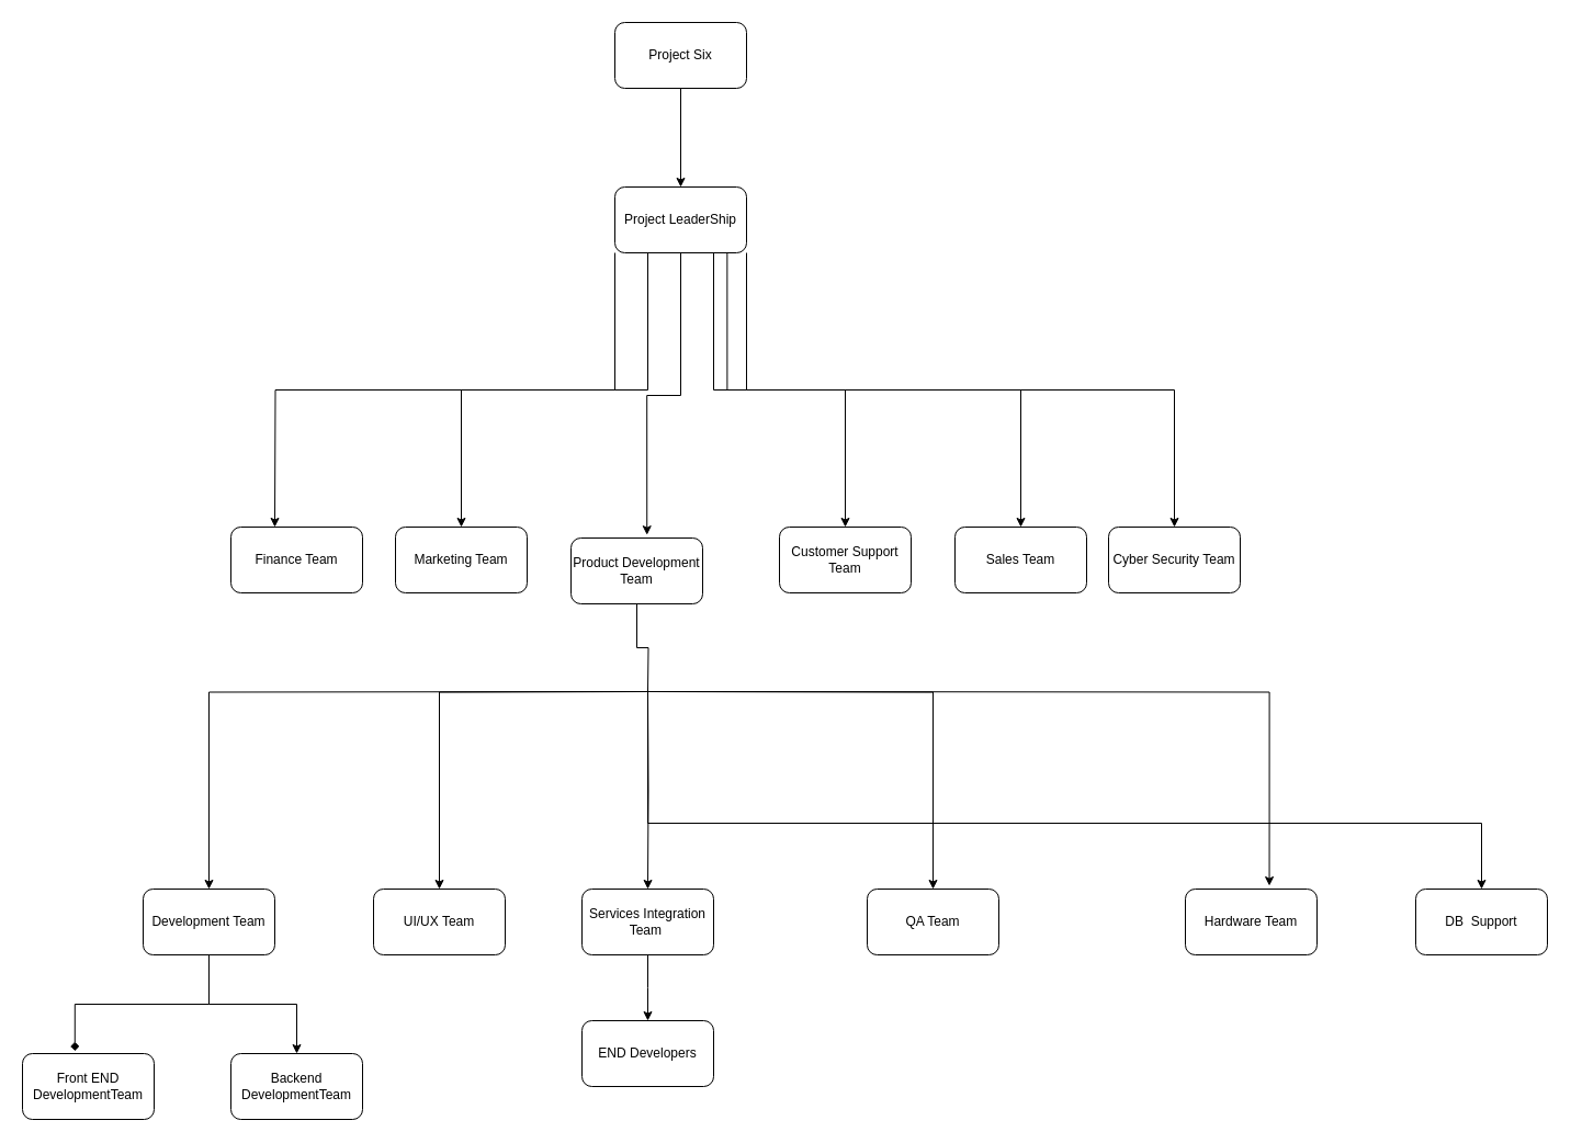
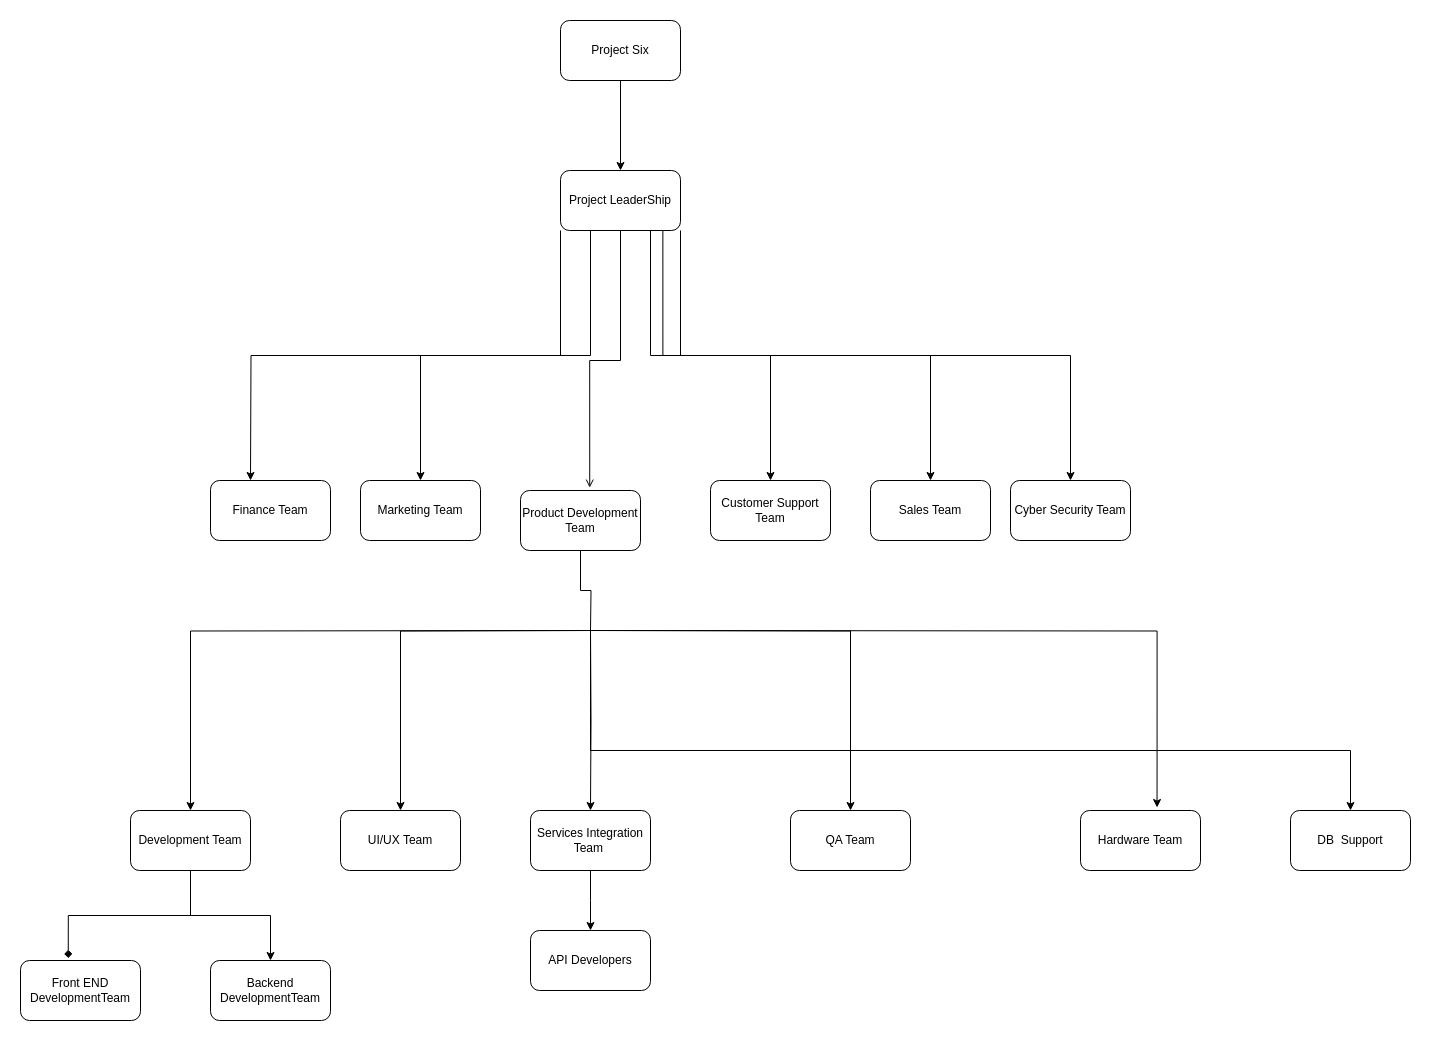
  <mxCell id="0" />
  <mxCell id="1" parent="0" />
  <mxCell id="2" style="edgeStyle=orthogonalEdgeStyle;rounded=0;orthogonalLoop=1;jettySize=auto;html=1;exitX=0.75;exitY=1;exitDx=0;exitDy=0;entryX=0.5;entryY=0;entryDx=0;entryDy=0;" parent="1" source="7" target="13" edge="1"><mxGeometry relative="1" as="geometry" /></mxCell>
  <mxCell id="3" style="edgeStyle=orthogonalEdgeStyle;rounded=0;orthogonalLoop=1;jettySize=auto;html=1;exitX=0.853;exitY=1.007;exitDx=0;exitDy=0;exitPerimeter=0;" parent="1" source="7" target="9" edge="1"><mxGeometry relative="1" as="geometry" /></mxCell>
  <mxCell id="4" style="edgeStyle=orthogonalEdgeStyle;rounded=0;orthogonalLoop=1;jettySize=auto;html=1;exitX=0;exitY=1;exitDx=0;exitDy=0;" parent="1" source="7" edge="1"><mxGeometry relative="1" as="geometry"><mxPoint x="250" y="480" as="targetPoint" /></mxGeometry></mxCell>
  <mxCell id="5" style="edgeStyle=orthogonalEdgeStyle;rounded=0;orthogonalLoop=1;jettySize=auto;html=1;exitX=0.25;exitY=1;exitDx=0;exitDy=0;" parent="1" source="7" target="8" edge="1"><mxGeometry relative="1" as="geometry" /></mxCell>
  <mxCell id="6" style="edgeStyle=orthogonalEdgeStyle;rounded=0;orthogonalLoop=1;jettySize=auto;html=1;exitX=1;exitY=1;exitDx=0;exitDy=0;entryX=0.5;entryY=0;entryDx=0;entryDy=0;" parent="1" source="7" target="10" edge="1"><mxGeometry relative="1" as="geometry"><mxPoint x="1050" y="450" as="targetPoint" /></mxGeometry></mxCell>
  <mxCell id="7" value="Project LeaderShip" style="rounded=1;whiteSpace=wrap;html=1;" parent="1" vertex="1"><mxGeometry x="560" y="170" width="120" height="60" as="geometry" /></mxCell>
  <mxCell id="8" value="Marketing Team" style="rounded=1;whiteSpace=wrap;html=1;" parent="1" vertex="1"><mxGeometry x="360" y="480" width="120" height="60" as="geometry" /></mxCell>
  <mxCell id="9" value="Sales Team" style="rounded=1;whiteSpace=wrap;html=1;" parent="1" vertex="1"><mxGeometry x="870" y="480" width="120" height="60" as="geometry" /></mxCell>
  <mxCell id="10" value="Cyber Security Team" style="rounded=1;whiteSpace=wrap;html=1;" parent="1" vertex="1"><mxGeometry x="1010" y="480" width="120" height="60" as="geometry" /></mxCell>
  <mxCell id="11" style="edgeStyle=orthogonalEdgeStyle;rounded=0;orthogonalLoop=1;jettySize=auto;html=1;exitX=0.5;exitY=1;exitDx=0;exitDy=0;endArrow=none;endFill=0;" edge="1" parent="1" source="12"><mxGeometry relative="1" as="geometry"><mxPoint x="590" y="630" as="targetPoint" /></mxGeometry></mxCell>
  <mxCell id="12" value="Product Development Team" style="rounded=1;whiteSpace=wrap;html=1;" parent="1" vertex="1"><mxGeometry x="520" y="490" width="120" height="60" as="geometry" /></mxCell>
  <mxCell id="13" value="Customer Support Team" style="rounded=1;whiteSpace=wrap;html=1;" parent="1" vertex="1"><mxGeometry x="710" y="480" width="120" height="60" as="geometry" /></mxCell>
  <mxCell id="14" value="Finance Team" style="rounded=1;whiteSpace=wrap;html=1;" parent="1" vertex="1"><mxGeometry x="210" y="480" width="120" height="60" as="geometry" /></mxCell>
- <mxCell id="15" style="edgeStyle=orthogonalEdgeStyle;rounded=0;orthogonalLoop=1;jettySize=auto;html=1;entryX=0.577;entryY=-0.047;entryDx=0;entryDy=0;entryPerimeter=0;" parent="1" source="7" target="12" edge="1"><mxGeometry relative="1" as="geometry" /></mxCell>
+ <mxCell id="15" style="edgeStyle=orthogonalEdgeStyle;rounded=0;orthogonalLoop=1;jettySize=auto;html=1;entryX=0.577;entryY=-0.047;entryDx=0;entryDy=0;entryPerimeter=0;endArrow=open;" parent="1" source="7" target="12" edge="1"><mxGeometry relative="1" as="geometry" /></mxCell>
  <mxCell id="16" style="edgeStyle=orthogonalEdgeStyle;rounded=0;orthogonalLoop=1;jettySize=auto;html=1;exitX=0.5;exitY=1;exitDx=0;exitDy=0;" parent="1" target="28" edge="1"><mxGeometry relative="1" as="geometry"><mxPoint x="590" y="630" as="sourcePoint" /></mxGeometry></mxCell>
  <mxCell id="17" style="edgeStyle=orthogonalEdgeStyle;rounded=0;orthogonalLoop=1;jettySize=auto;html=1;exitX=0.5;exitY=1;exitDx=0;exitDy=0;entryX=0.5;entryY=0;entryDx=0;entryDy=0;" parent="1" target="29" edge="1"><mxGeometry relative="1" as="geometry"><mxPoint x="590" y="630" as="sourcePoint" /></mxGeometry></mxCell>
  <mxCell id="18" style="edgeStyle=orthogonalEdgeStyle;rounded=0;orthogonalLoop=1;jettySize=auto;html=1;exitX=0.5;exitY=1;exitDx=0;exitDy=0;entryX=0.5;entryY=0;entryDx=0;entryDy=0;" parent="1" target="21" edge="1"><mxGeometry relative="1" as="geometry"><mxPoint x="590" y="630" as="sourcePoint" /></mxGeometry></mxCell>
  <mxCell id="19" style="edgeStyle=orthogonalEdgeStyle;rounded=0;orthogonalLoop=1;jettySize=auto;html=1;exitX=0.5;exitY=1;exitDx=0;exitDy=0;" parent="1" target="33" edge="1"><mxGeometry relative="1" as="geometry"><mxPoint x="590" y="630" as="sourcePoint" /></mxGeometry></mxCell>
  <mxCell id="20" style="edgeStyle=orthogonalEdgeStyle;rounded=0;orthogonalLoop=1;jettySize=auto;html=1;" edge="1" parent="1" target="36"><mxGeometry relative="1" as="geometry"><mxPoint x="590" y="630" as="sourcePoint" /><Array as="points"><mxPoint x="590" y="750" /><mxPoint x="1350" y="750" /></Array></mxGeometry></mxCell>
  <mxCell id="21" value="UI/UX Team" style="rounded=1;whiteSpace=wrap;html=1;" parent="1" vertex="1"><mxGeometry x="340" y="810" width="120" height="60" as="geometry" /></mxCell>
  <mxCell id="22" style="edgeStyle=orthogonalEdgeStyle;rounded=0;orthogonalLoop=1;jettySize=auto;html=1;exitX=0.5;exitY=1;exitDx=0;exitDy=0;entryX=0.5;entryY=0;entryDx=0;entryDy=0;" parent="1" source="23" target="7" edge="1"><mxGeometry relative="1" as="geometry" /></mxCell>
  <mxCell id="23" value="Project Six" style="rounded=1;whiteSpace=wrap;html=1;" parent="1" vertex="1"><mxGeometry x="560" y="20" width="120" height="60" as="geometry" /></mxCell>
  <mxCell id="24" style="edgeStyle=orthogonalEdgeStyle;rounded=0;orthogonalLoop=1;jettySize=auto;html=1;exitX=0.5;exitY=1;exitDx=0;exitDy=0;" parent="1" edge="1"><mxGeometry relative="1" as="geometry"><mxPoint x="600" y="840" as="sourcePoint" /><mxPoint x="600" y="840" as="targetPoint" /></mxGeometry></mxCell>
  <mxCell id="25" value="Hardware Team" style="rounded=1;whiteSpace=wrap;html=1;" parent="1" vertex="1"><mxGeometry x="1080" y="810" width="120" height="60" as="geometry" /></mxCell>
  <mxCell id="26" style="edgeStyle=orthogonalEdgeStyle;rounded=0;orthogonalLoop=1;jettySize=auto;html=1;entryX=0.638;entryY=-0.05;entryDx=0;entryDy=0;entryPerimeter=0;exitX=0.5;exitY=1;exitDx=0;exitDy=0;" parent="1" target="25" edge="1"><mxGeometry relative="1" as="geometry"><mxPoint x="590" y="630" as="sourcePoint" /></mxGeometry></mxCell>
  <mxCell id="27" style="edgeStyle=orthogonalEdgeStyle;rounded=0;orthogonalLoop=1;jettySize=auto;html=1;" parent="1" source="28" edge="1"><mxGeometry relative="1" as="geometry"><mxPoint x="590" y="930" as="targetPoint" /></mxGeometry></mxCell>
  <mxCell id="28" value="Services Integration Team&amp;nbsp;" style="rounded=1;whiteSpace=wrap;html=1;" parent="1" vertex="1"><mxGeometry x="530" y="810" width="120" height="60" as="geometry" /></mxCell>
  <mxCell id="29" value="QA Team" style="rounded=1;whiteSpace=wrap;html=1;" parent="1" vertex="1"><mxGeometry x="790" y="810" width="120" height="60" as="geometry" /></mxCell>
  <mxCell id="30" value="Backend DevelopmentTeam" style="rounded=1;whiteSpace=wrap;html=1;" parent="1" vertex="1"><mxGeometry x="210" y="960" width="120" height="60" as="geometry" /></mxCell>
- <mxCell id="31" value="END Developers" style="rounded=1;whiteSpace=wrap;html=1;" parent="1" vertex="1"><mxGeometry x="530" y="930" width="120" height="60" as="geometry" /></mxCell>
+ <mxCell id="31" value="API Developers" style="rounded=1;whiteSpace=wrap;html=1;" parent="1" vertex="1"><mxGeometry x="530" y="930" width="120" height="60" as="geometry" /></mxCell>
  <mxCell id="32" style="edgeStyle=orthogonalEdgeStyle;rounded=0;orthogonalLoop=1;jettySize=auto;html=1;exitX=0.5;exitY=1;exitDx=0;exitDy=0;entryX=0.5;entryY=0;entryDx=0;entryDy=0;" parent="1" source="33" target="30" edge="1"><mxGeometry relative="1" as="geometry" /></mxCell>
  <mxCell id="33" value="Development Team" style="rounded=1;whiteSpace=wrap;html=1;" parent="1" vertex="1"><mxGeometry x="130" y="810" width="120" height="60" as="geometry" /></mxCell>
  <mxCell id="34" value="Front END DevelopmentTeam" style="rounded=1;whiteSpace=wrap;html=1;" parent="1" vertex="1"><mxGeometry x="20" y="960" width="120" height="60" as="geometry" /></mxCell>
  <mxCell id="35" style="edgeStyle=orthogonalEdgeStyle;rounded=0;orthogonalLoop=1;jettySize=auto;html=1;entryX=0.398;entryY=-0.04;entryDx=0;entryDy=0;entryPerimeter=0;endArrow=diamond;" parent="1" source="33" target="34" edge="1"><mxGeometry relative="1" as="geometry" /></mxCell>
  <mxCell id="36" value="DB&amp;nbsp; Support" style="rounded=1;whiteSpace=wrap;html=1;" vertex="1" parent="1"><mxGeometry x="1290" y="810" width="120" height="60" as="geometry" /></mxCell>
